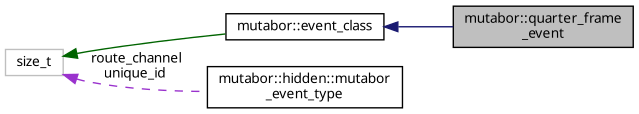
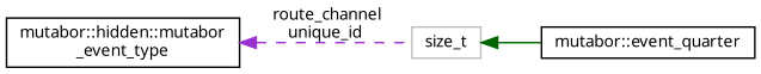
  digraph {
    rankdir=LR
    node [color=black fillcolor=white fontname=Sans fontsize=10 shape=record style=filled]
    edge [dir=back fontname=Sans fontsize=10 labelfontname=Sans labelfontsize=10 style=solid]
-   n1 [fillcolor=grey75 fontcolor=black height=0.2 label="mutabor::quarter_frame\l_event" width=0.4]
-   n2 [height=0.2 label="mutabor::event_class" width=0.4]
+   n2 [height=0.2 label="mutabor::event_quarter" width=0.4]
    n3 [height=0.2 label="mutabor::hidden::mutabor\l_event_type" width=0.4]
    n4 [color=grey75 height=0.2 label=size_t width=0.4]
-   n2 -> n1 [color=midnightblue]
    n4 -> n2 [color=darkgreen]
-   n4 -> n3 [color=darkorchid3 label=" route_channel\nunique_id" style=dashed]
+   n3 -> n4 [color=darkorchid3 label=" route_channel\nunique_id" style=dashed]
  }
